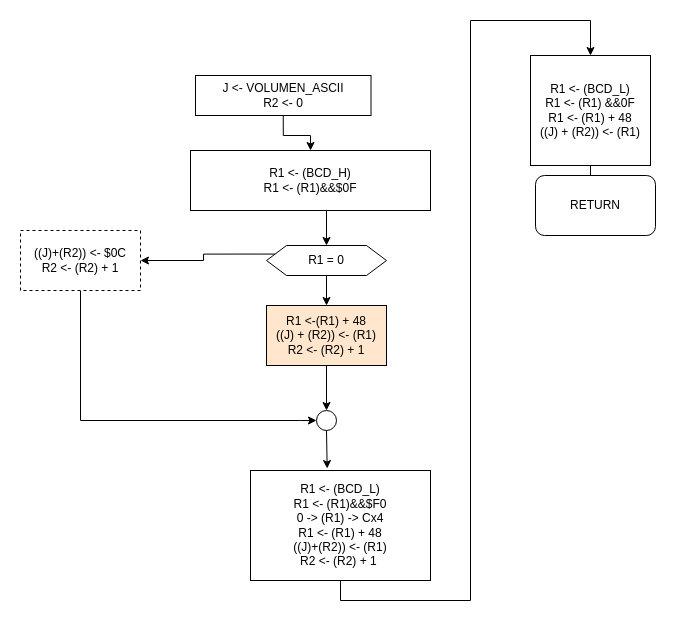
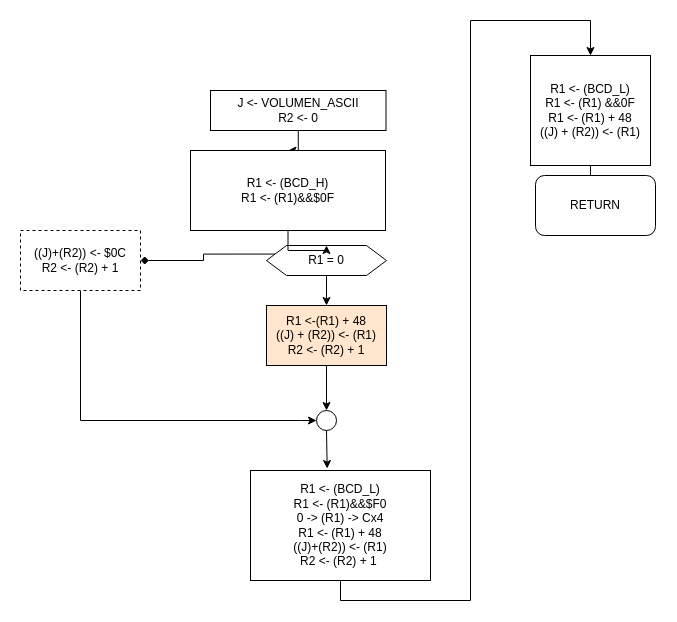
  <mxCell id="0" />
  <mxCell id="1" parent="0" />
  <mxCell id="2" style="edgeStyle=orthogonalEdgeStyle;rounded=0;orthogonalLoop=1;jettySize=auto;html=1;exitX=0.5;exitY=1;exitDx=0;exitDy=0;" edge="1" parent="1" source="3" target="19"><mxGeometry relative="1" as="geometry" /></mxCell>
- <mxCell id="3" value="J &amp;lt;- VOLUMEN_ASCII&lt;br&gt;R2 &amp;lt;- 0" style="rounded=0;whiteSpace=wrap;html=1;" vertex="1" parent="1"><mxGeometry x="195" y="75" width="175.5" height="40" as="geometry" /></mxCell>
- <mxCell id="4" style="edgeStyle=orthogonalEdgeStyle;rounded=0;orthogonalLoop=1;jettySize=auto;html=1;exitX=0;exitY=0.25;exitDx=0;exitDy=0;" edge="1" parent="1" source="6" target="8"><mxGeometry relative="1" as="geometry" /></mxCell>
+ <mxCell id="3" value="J &amp;lt;- VOLUMEN_ASCII&lt;br&gt;R2 &amp;lt;- 0" style="rounded=0;whiteSpace=wrap;html=1;" vertex="1" parent="1"><mxGeometry x="210" y="90" width="175.5" height="40" as="geometry" /></mxCell>
+ <mxCell id="4" style="edgeStyle=orthogonalEdgeStyle;rounded=0;orthogonalLoop=1;jettySize=auto;html=1;exitX=0;exitY=0.25;exitDx=0;exitDy=0;endArrow=diamond;" edge="1" parent="1" source="6" target="8"><mxGeometry relative="1" as="geometry" /></mxCell>
  <mxCell id="5" style="edgeStyle=orthogonalEdgeStyle;rounded=0;orthogonalLoop=1;jettySize=auto;html=1;exitX=0.5;exitY=1;exitDx=0;exitDy=0;" edge="1" parent="1" source="6" target="10"><mxGeometry relative="1" as="geometry" /></mxCell>
  <mxCell id="6" value="R1 = 0" style="shape=hexagon;perimeter=hexagonPerimeter2;whiteSpace=wrap;html=1;fixedSize=1;" vertex="1" parent="1"><mxGeometry x="266" y="245" width="120" height="30" as="geometry" /></mxCell>
  <mxCell id="7" style="edgeStyle=orthogonalEdgeStyle;rounded=0;orthogonalLoop=1;jettySize=auto;html=1;exitX=0.5;exitY=1;exitDx=0;exitDy=0;entryX=0;entryY=0.5;entryDx=0;entryDy=0;" edge="1" parent="1" source="8" target="12"><mxGeometry relative="1" as="geometry"><mxPoint x="90" y="320" as="targetPoint" /><Array as="points"><mxPoint x="80" y="420" /><mxPoint x="300" y="420" /></Array></mxGeometry></mxCell>
  <mxCell id="8" value="((J)+(R2)) &amp;lt;- $0C&lt;br&gt;R2 &amp;lt;- (R2) + 1" style="rounded=0;whiteSpace=wrap;html=1;dashed=1;" vertex="1" parent="1"><mxGeometry x="20" y="230" width="120" height="60" as="geometry" /></mxCell>
  <mxCell id="9" style="edgeStyle=orthogonalEdgeStyle;rounded=0;orthogonalLoop=1;jettySize=auto;html=1;exitX=0.5;exitY=1;exitDx=0;exitDy=0;entryX=0.5;entryY=0;entryDx=0;entryDy=0;" edge="1" parent="1" source="10" target="12"><mxGeometry relative="1" as="geometry" /></mxCell>
  <mxCell id="10" value="R1 &amp;lt;-(R1) + 48&lt;br&gt;((J) + (R2)) &amp;lt;- (R1)&lt;br&gt;R2 &amp;lt;- (R2) + 1" style="rounded=0;whiteSpace=wrap;html=1;fillColor=#ffe6cc;" vertex="1" parent="1"><mxGeometry x="266" y="305" width="120" height="60" as="geometry" /></mxCell>
  <mxCell id="11" style="edgeStyle=orthogonalEdgeStyle;rounded=0;orthogonalLoop=1;jettySize=auto;html=1;exitX=0.5;exitY=1;exitDx=0;exitDy=0;entryX=0.426;entryY=-0.018;entryDx=0;entryDy=0;entryPerimeter=0;" edge="1" parent="1" source="12" target="17"><mxGeometry relative="1" as="geometry" /></mxCell>
  <mxCell id="12" value="" style="ellipse;whiteSpace=wrap;html=1;aspect=fixed;" vertex="1" parent="1"><mxGeometry x="316" y="410" width="20" height="20" as="geometry" /></mxCell>
  <mxCell id="13" style="edgeStyle=orthogonalEdgeStyle;rounded=0;orthogonalLoop=1;jettySize=auto;html=1;exitX=0.5;exitY=1;exitDx=0;exitDy=0;" edge="1" parent="1" source="14" target="15"><mxGeometry relative="1" as="geometry" /></mxCell>
  <mxCell id="14" value="R1 &amp;lt;- (BCD_L)&lt;br&gt;R1 &amp;lt;- (R1) &amp;amp;&amp;amp;0F&lt;br&gt;R1 &amp;lt;- (R1) + 48&lt;br&gt;((J) + (R2)) &amp;lt;- (R1)" style="rounded=0;whiteSpace=wrap;html=1;" vertex="1" parent="1"><mxGeometry x="530" y="55" width="120" height="110" as="geometry" /></mxCell>
  <mxCell id="15" value="RETURN" style="rounded=1;whiteSpace=wrap;html=1;" vertex="1" parent="1"><mxGeometry x="535" y="175" width="120" height="60" as="geometry" /></mxCell>
  <mxCell id="16" style="edgeStyle=orthogonalEdgeStyle;rounded=0;orthogonalLoop=1;jettySize=auto;html=1;exitX=0.5;exitY=1;exitDx=0;exitDy=0;entryX=0.5;entryY=0;entryDx=0;entryDy=0;" edge="1" parent="1" source="17" target="14"><mxGeometry relative="1" as="geometry"><mxPoint x="290" y="675" as="targetPoint" /><Array as="points"><mxPoint x="340" y="600" /><mxPoint x="470" y="600" /><mxPoint x="470" y="20" /><mxPoint x="590" y="20" /></Array></mxGeometry></mxCell>
  <mxCell id="17" value="R1 &amp;lt;- (BCD_L)&lt;br&gt;R1 &amp;lt;- (R1)&amp;amp;&amp;amp;$F0&lt;br&gt;0 -&amp;gt; (R1) -&amp;gt; Cx4&lt;br&gt;R1 &amp;lt;- (R1) + 48&lt;br&gt;((J)+(R2)) &amp;lt;- (R1)&lt;br&gt;R2 &amp;lt;- (R2) + 1&amp;nbsp;" style="rounded=0;whiteSpace=wrap;html=1;" vertex="1" parent="1"><mxGeometry x="250" y="470" width="180" height="110" as="geometry" /></mxCell>
  <mxCell id="18" style="edgeStyle=orthogonalEdgeStyle;rounded=0;orthogonalLoop=1;jettySize=auto;html=1;exitX=0.5;exitY=1;exitDx=0;exitDy=0;entryX=0.5;entryY=0;entryDx=0;entryDy=0;" edge="1" parent="1" source="19" target="6"><mxGeometry relative="1" as="geometry"><mxPoint x="305" y="125" as="targetPoint" /></mxGeometry></mxCell>
- <mxCell id="19" value="R1 &amp;lt;- (BCD_H)&lt;br&gt;R1 &amp;lt;- (R1)&amp;amp;&amp;amp;$0F" style="rounded=0;whiteSpace=wrap;html=1;" vertex="1" parent="1"><mxGeometry x="190" y="150" width="240" height="60" as="geometry" /></mxCell>
+ <mxCell id="19" value="R1 &amp;lt;- (BCD_H)&lt;br&gt;R1 &amp;lt;- (R1)&amp;amp;&amp;amp;$0F" style="rounded=0;whiteSpace=wrap;html=1;" vertex="1" parent="1"><mxGeometry x="190" y="150" width="195" height="80" as="geometry" /></mxCell>
